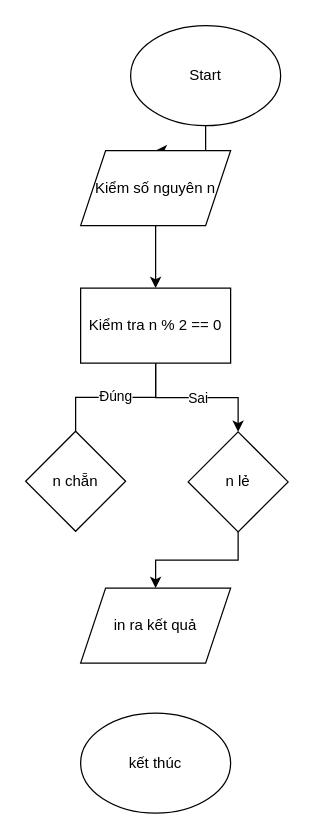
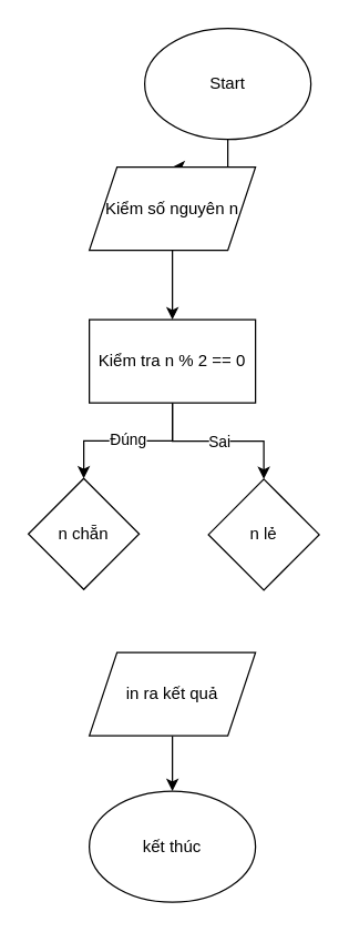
  <mxCell id="0" />
  <mxCell id="1" parent="0" />
  <mxCell id="2" value="" style="edgeStyle=orthogonalEdgeStyle;rounded=0;orthogonalLoop=1;jettySize=auto;html=1;" edge="1" parent="1" source="3" target="5"><mxGeometry relative="1" as="geometry" /></mxCell>
  <mxCell id="3" value="Start" style="ellipse;whiteSpace=wrap;html=1;" vertex="1" parent="1"><mxGeometry x="104" y="20" width="120" height="80" as="geometry" /></mxCell>
  <mxCell id="4" value="" style="edgeStyle=orthogonalEdgeStyle;rounded=0;orthogonalLoop=1;jettySize=auto;html=1;" edge="1" parent="1" source="5" target="8"><mxGeometry relative="1" as="geometry"><mxPoint x="124" y="260" as="targetPoint" /></mxGeometry></mxCell>
  <mxCell id="5" value="Kiểm số nguyên n" style="shape=parallelogram;perimeter=parallelogramPerimeter;whiteSpace=wrap;html=1;fixedSize=1;" vertex="1" parent="1"><mxGeometry x="64" y="120" width="120" height="60" as="geometry" /></mxCell>
- <mxCell id="6" value="Đúng" style="edgeStyle=orthogonalEdgeStyle;rounded=0;orthogonalLoop=1;jettySize=auto;html=1;endArrow=none;" edge="1" parent="1" source="8" target="9"><mxGeometry relative="1" as="geometry" /></mxCell>
+ <mxCell id="6" value="Đúng" style="edgeStyle=orthogonalEdgeStyle;rounded=0;orthogonalLoop=1;jettySize=auto;html=1;" edge="1" parent="1" source="8" target="9"><mxGeometry relative="1" as="geometry" /></mxCell>
  <mxCell id="7" value="Sai" style="edgeStyle=orthogonalEdgeStyle;rounded=0;orthogonalLoop=1;jettySize=auto;html=1;entryX=0.5;entryY=0;entryDx=0;entryDy=0;" edge="1" parent="1" source="8" target="11"><mxGeometry relative="1" as="geometry" /></mxCell>
  <mxCell id="8" value="Kiểm tra n % 2 == 0" style="rounded=0;whiteSpace=wrap;html=1;" vertex="1" parent="1"><mxGeometry x="64" y="230" width="120" height="60" as="geometry" /></mxCell>
  <mxCell id="9" value="n chẵn" style="rhombus;whiteSpace=wrap;html=1;rounded=0;" vertex="1" parent="1"><mxGeometry x="20" y="344.5" width="80" height="80" as="geometry" /></mxCell>
- <mxCell id="10" value="" style="edgeStyle=orthogonalEdgeStyle;rounded=0;orthogonalLoop=1;jettySize=auto;html=1;" edge="1" parent="1" source="11" target="13"><mxGeometry relative="1" as="geometry" /></mxCell>
  <mxCell id="11" value="n lẻ" style="rhombus;whiteSpace=wrap;html=1;" vertex="1" parent="1"><mxGeometry x="150" y="345" width="80" height="80" as="geometry" /></mxCell>
+ <mxCell id="12" value="" style="edgeStyle=orthogonalEdgeStyle;rounded=0;orthogonalLoop=1;jettySize=auto;html=1;" edge="1" parent="1" source="13" target="14"><mxGeometry relative="1" as="geometry" /></mxCell>
  <mxCell id="13" value="in ra kết quả" style="shape=parallelogram;perimeter=parallelogramPerimeter;whiteSpace=wrap;html=1;fixedSize=1;" vertex="1" parent="1"><mxGeometry x="64" y="470" width="120" height="60" as="geometry" /></mxCell>
  <mxCell id="14" value="kết thúc" style="ellipse;whiteSpace=wrap;html=1;" vertex="1" parent="1"><mxGeometry x="64" y="570" width="120" height="80" as="geometry" /></mxCell>
